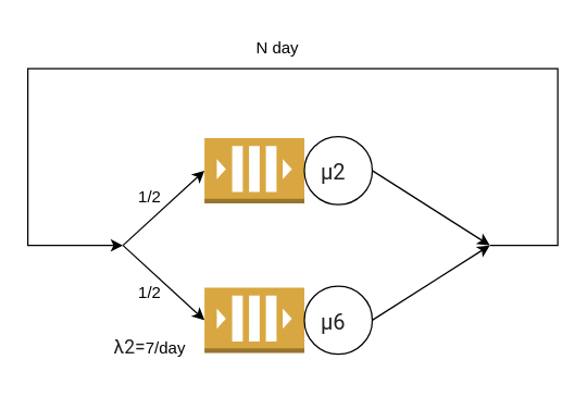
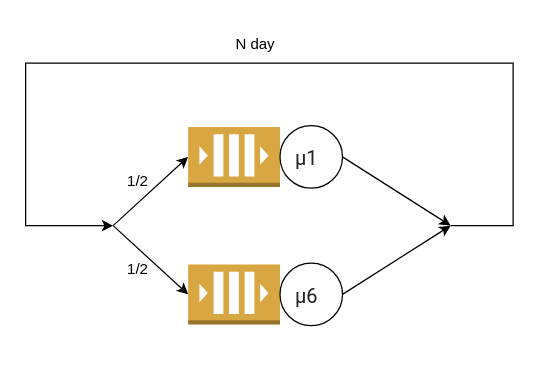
  <mxCell id="0" />
  <mxCell id="1" parent="0" />
  <mxCell id="2" value="N day" style="text;html=1;strokeColor=none;fillColor=none;align=center;verticalAlign=middle;whiteSpace=wrap;rounded=0;" parent="1" vertex="1"><mxGeometry x="173.5" y="20" width="60" height="30" as="geometry" /></mxCell>
  <mxCell id="3" value="" style="outlineConnect=0;dashed=0;verticalLabelPosition=bottom;verticalAlign=top;align=center;html=1;shape=mxgraph.aws3.queue;fillColor=#D9A741;gradientColor=none;" parent="1" vertex="1"><mxGeometry x="150" y="101" width="73.5" height="48" as="geometry" /></mxCell>
  <mxCell id="4" value="" style="outlineConnect=0;dashed=0;verticalLabelPosition=bottom;verticalAlign=top;align=center;html=1;shape=mxgraph.aws3.queue;fillColor=#D9A741;gradientColor=none;" parent="1" vertex="1"><mxGeometry x="150" y="211" width="73.5" height="48" as="geometry" /></mxCell>
- <mxCell id="5" value="&lt;span style=&quot;color: rgb(32 , 33 , 36) ; font-family: &amp;#34;roboto&amp;#34; , &amp;#34;arial&amp;#34; , sans-serif ; font-size: 14px ; background-color: rgb(255 , 255 , 255)&quot;&gt;λ2=&lt;/span&gt;7/day" style="text;html=1;strokeColor=none;fillColor=none;align=center;verticalAlign=middle;whiteSpace=wrap;rounded=0;" parent="1" vertex="1"><mxGeometry x="80" y="240" width="60" height="30" as="geometry" /></mxCell>
  <mxCell id="6" value="" style="ellipse;whiteSpace=wrap;html=1;aspect=fixed;" parent="1" vertex="1"><mxGeometry x="223.5" y="210" width="50" height="50" as="geometry" /></mxCell>
  <mxCell id="7" value="" style="ellipse;whiteSpace=wrap;html=1;aspect=fixed;" parent="1" vertex="1"><mxGeometry x="223.5" y="100" width="50" height="50" as="geometry" /></mxCell>
  <mxCell id="8" value="" style="endArrow=classic;html=1;rounded=0;exitX=1;exitY=0.5;exitDx=0;exitDy=0;" parent="1" source="6" edge="1"><mxGeometry width="50" height="50" relative="1" as="geometry"><mxPoint x="330" y="380" as="sourcePoint" /><mxPoint x="360" y="180" as="targetPoint" /></mxGeometry></mxCell>
  <mxCell id="9" value="" style="endArrow=classic;html=1;rounded=0;exitX=1;exitY=0.5;exitDx=0;exitDy=0;" parent="1" source="7" edge="1"><mxGeometry width="50" height="50" relative="1" as="geometry"><mxPoint x="283.5" y="119.5" as="sourcePoint" /><mxPoint x="360" y="180" as="targetPoint" /></mxGeometry></mxCell>
  <mxCell id="10" value="" style="endArrow=classic;html=1;rounded=0;" parent="1" edge="1"><mxGeometry width="50" height="50" relative="1" as="geometry"><mxPoint x="360" y="180" as="sourcePoint" /><mxPoint x="90" y="180" as="targetPoint" /><Array as="points"><mxPoint x="380" y="180" /><mxPoint x="410" y="180" /><mxPoint x="410" y="50" /><mxPoint x="20" y="50" /><mxPoint x="20" y="180" /><mxPoint x="60" y="180" /></Array></mxGeometry></mxCell>
  <mxCell id="11" value="" style="endArrow=classic;html=1;rounded=0;entryX=0;entryY=0.5;entryDx=0;entryDy=0;entryPerimeter=0;" parent="1" target="3" edge="1"><mxGeometry width="50" height="50" relative="1" as="geometry"><mxPoint x="90" y="180" as="sourcePoint" /><mxPoint x="380" y="320" as="targetPoint" /></mxGeometry></mxCell>
  <mxCell id="12" value="" style="endArrow=classic;html=1;rounded=0;entryX=0;entryY=0.5;entryDx=0;entryDy=0;entryPerimeter=0;" parent="1" target="4" edge="1"><mxGeometry width="50" height="50" relative="1" as="geometry"><mxPoint x="90" y="180" as="sourcePoint" /><mxPoint x="150" y="240" as="targetPoint" /></mxGeometry></mxCell>
  <mxCell id="13" value="1/2" style="text;html=1;strokeColor=none;fillColor=none;align=center;verticalAlign=middle;whiteSpace=wrap;rounded=0;" parent="1" vertex="1"><mxGeometry x="80" y="130" width="60" height="30" as="geometry" /></mxCell>
  <mxCell id="14" value="1/2" style="text;html=1;strokeColor=none;fillColor=none;align=center;verticalAlign=middle;whiteSpace=wrap;rounded=0;" parent="1" vertex="1"><mxGeometry x="80" y="200" width="60" height="30" as="geometry" /></mxCell>
- <mxCell id="15" value="&lt;span style=&quot;color: rgb(32 , 33 , 36) ; font-family: &amp;#34;roboto&amp;#34; , &amp;#34;arial&amp;#34; , sans-serif ; font-size: 16px ; font-style: normal ; font-weight: 400 ; letter-spacing: normal ; text-indent: 0px ; text-transform: none ; word-spacing: 0px ; background-color: rgb(255 , 255 , 255) ; display: inline ; float: none&quot;&gt;μ2&lt;/span&gt;" style="text;whiteSpace=wrap;html=1;" vertex="1" parent="1"><mxGeometry x="233.5" y="110" width="30" height="30" as="geometry" /></mxCell>
+ <mxCell id="15" value="&lt;span style=&quot;color: rgb(32 , 33 , 36) ; font-family: &amp;#34;roboto&amp;#34; , &amp;#34;arial&amp;#34; , sans-serif ; font-size: 16px ; font-style: normal ; font-weight: 400 ; letter-spacing: normal ; text-indent: 0px ; text-transform: none ; word-spacing: 0px ; background-color: rgb(255 , 255 , 255) ; display: inline ; float: none&quot;&gt;μ1&lt;/span&gt;" style="text;whiteSpace=wrap;html=1;" vertex="1" parent="1"><mxGeometry x="233.5" y="110" width="30" height="30" as="geometry" /></mxCell>
  <mxCell id="16" value="&lt;span style=&quot;color: rgb(32 , 33 , 36) ; font-family: &amp;#34;roboto&amp;#34; , &amp;#34;arial&amp;#34; , sans-serif ; font-size: 16px ; font-style: normal ; font-weight: 400 ; letter-spacing: normal ; text-indent: 0px ; text-transform: none ; word-spacing: 0px ; background-color: rgb(255 , 255 , 255) ; display: inline ; float: none&quot;&gt;μ6&lt;/span&gt;" style="text;whiteSpace=wrap;html=1;" vertex="1" parent="1"><mxGeometry x="233.5" y="220" width="30" height="30" as="geometry" /></mxCell>
